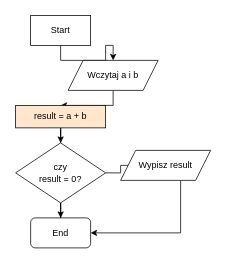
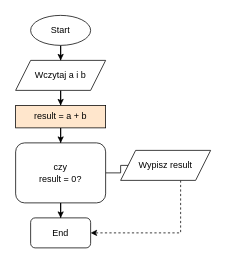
  <mxCell id="0" />
  <mxCell id="1" parent="0" />
  <mxCell id="2" value="" style="edgeStyle=orthogonalEdgeStyle;rounded=0;orthogonalLoop=1;jettySize=auto;html=1;" edge="1" parent="1" source="3" target="5"><mxGeometry relative="1" as="geometry" /></mxCell>
- <mxCell id="3" value="Start" style="whiteSpace=wrap;html=1;rounded=0;" vertex="1" parent="1"><mxGeometry x="40" y="20" width="80" height="40" as="geometry" /></mxCell>
+ <mxCell id="3" value="Start" style="ellipse;whiteSpace=wrap;html=1;" vertex="1" parent="1"><mxGeometry x="40" y="20" width="80" height="40" as="geometry" /></mxCell>
  <mxCell id="4" value="" style="edgeStyle=orthogonalEdgeStyle;rounded=0;orthogonalLoop=1;jettySize=auto;html=1;" edge="1" parent="1" source="5" target="7"><mxGeometry relative="1" as="geometry" /></mxCell>
- <mxCell id="5" value="Wczytaj a i b" style="shape=parallelogram;perimeter=parallelogramPerimeter;whiteSpace=wrap;html=1;fixedSize=1;" vertex="1" parent="1"><mxGeometry x="90" y="80" width="120" height="40" as="geometry" /></mxCell>
+ <mxCell id="5" value="Wczytaj a i b" style="shape=parallelogram;perimeter=parallelogramPerimeter;whiteSpace=wrap;html=1;fixedSize=1;" vertex="1" parent="1"><mxGeometry x="20" y="80" width="120" height="40" as="geometry" /></mxCell>
  <mxCell id="6" value="" style="edgeStyle=orthogonalEdgeStyle;rounded=0;orthogonalLoop=1;jettySize=auto;html=1;" edge="1" parent="1" source="7" target="11"><mxGeometry relative="1" as="geometry" /></mxCell>
  <mxCell id="7" value="result = a + b" style="rounded=0;whiteSpace=wrap;html=1;fillColor=#ffe6cc;" vertex="1" parent="1"><mxGeometry x="20" y="140" width="120" height="30" as="geometry" /></mxCell>
  <mxCell id="8" value="" style="edgeStyle=orthogonalEdgeStyle;rounded=0;orthogonalLoop=1;jettySize=auto;html=1;" edge="1" parent="1" source="11" target="13"><mxGeometry relative="1" as="geometry" /></mxCell>
  <mxCell id="9" value="Nie" style="edgeLabel;html=1;align=center;verticalAlign=middle;resizable=0;points=[];" vertex="1" connectable="0" parent="8"><mxGeometry x="0.383" y="-1" relative="1" as="geometry"><mxPoint x="-14" y="-1" as="offset" /></mxGeometry></mxCell>
  <mxCell id="10" value="" style="edgeStyle=orthogonalEdgeStyle;rounded=0;orthogonalLoop=1;jettySize=auto;html=1;" edge="1" parent="1" source="11" target="14"><mxGeometry relative="1" as="geometry" /></mxCell>
- <mxCell id="11" value="&lt;div&gt;czy&lt;/div&gt;&lt;div&gt;result = 0?&lt;/div&gt;" style="rhombus;whiteSpace=wrap;html=1;" vertex="1" parent="1"><mxGeometry x="20" y="190" width="120" height="80" as="geometry" /></mxCell>
- <mxCell id="12" style="edgeStyle=orthogonalEdgeStyle;rounded=0;orthogonalLoop=1;jettySize=auto;html=1;entryX=1;entryY=0.5;entryDx=0;entryDy=0;" edge="1" parent="1" source="13" target="14"><mxGeometry relative="1" as="geometry"><Array as="points"><mxPoint x="240" y="310" /></Array></mxGeometry></mxCell>
+ <mxCell id="11" value="&lt;div&gt;czy&lt;/div&gt;&lt;div&gt;result = 0?&lt;/div&gt;" style="whiteSpace=wrap;html=1;rounded=1;" vertex="1" parent="1"><mxGeometry x="20" y="190" width="120" height="80" as="geometry" /></mxCell>
+ <mxCell id="12" style="edgeStyle=orthogonalEdgeStyle;rounded=0;orthogonalLoop=1;jettySize=auto;html=1;entryX=1;entryY=0.5;entryDx=0;entryDy=0;dashed=1;" edge="1" parent="1" source="13" target="14"><mxGeometry relative="1" as="geometry"><Array as="points"><mxPoint x="240" y="310" /></Array></mxGeometry></mxCell>
  <mxCell id="13" value="Wypisz result" style="shape=parallelogram;perimeter=parallelogramPerimeter;whiteSpace=wrap;html=1;fixedSize=1;" vertex="1" parent="1"><mxGeometry x="160" y="200" width="120" height="40" as="geometry" /></mxCell>
  <mxCell id="14" value="End" style="whiteSpace=wrap;html=1;rounded=1;" vertex="1" parent="1"><mxGeometry x="40" y="290" width="80" height="40" as="geometry" /></mxCell>
